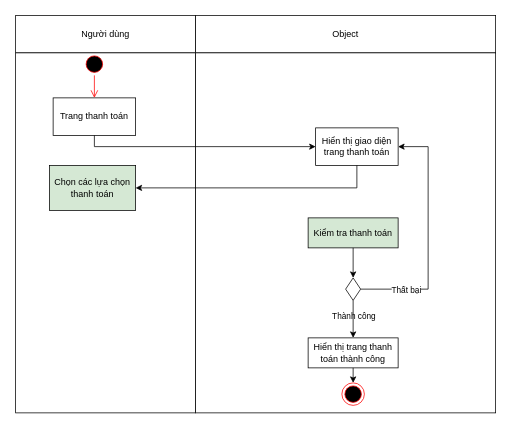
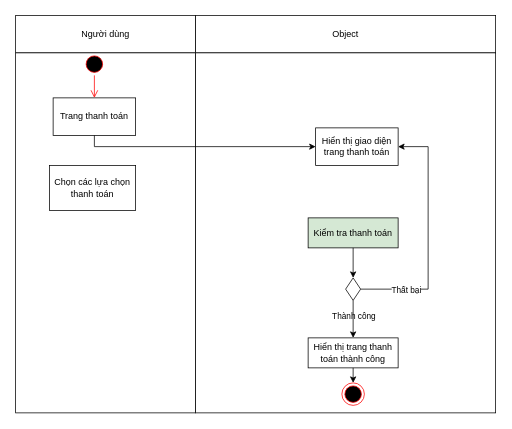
  <mxCell id="0" />
  <mxCell id="1" parent="0" />
  <mxCell id="2" value="Người dùng" style="html=1;whiteSpace=wrap;" vertex="1" parent="1"><mxGeometry x="20" y="20" width="240" height="50" as="geometry" /></mxCell>
  <mxCell id="3" value="" style="html=1;whiteSpace=wrap;" vertex="1" parent="1"><mxGeometry x="20" y="70" width="240" height="480" as="geometry" /></mxCell>
  <mxCell id="4" value="Trang thanh toán" style="html=1;whiteSpace=wrap;" vertex="1" parent="1"><mxGeometry x="70" y="130" width="110" height="50" as="geometry" /></mxCell>
  <mxCell id="5" value="" style="ellipse;html=1;shape=startState;fillColor=#000000;strokeColor=#ff0000;" vertex="1" parent="1"><mxGeometry x="110" y="70" width="30" height="30" as="geometry" /></mxCell>
  <mxCell id="6" value="" style="edgeStyle=orthogonalEdgeStyle;html=1;verticalAlign=bottom;endArrow=open;endSize=8;strokeColor=#ff0000;rounded=0;entryX=0.5;entryY=0;entryDx=0;entryDy=0;" edge="1" source="5" parent="1" target="4"><mxGeometry relative="1" as="geometry"><mxPoint x="120" y="160" as="targetPoint" /></mxGeometry></mxCell>
  <mxCell id="7" value="Object" style="html=1;whiteSpace=wrap;" vertex="1" parent="1"><mxGeometry x="260" y="20" width="400" height="50" as="geometry" /></mxCell>
  <mxCell id="8" value="" style="html=1;whiteSpace=wrap;" vertex="1" parent="1"><mxGeometry x="260" y="70" width="400" height="480" as="geometry" /></mxCell>
  <mxCell id="9" value="Hiển thị giao diện trang thanh toán" style="html=1;whiteSpace=wrap;" vertex="1" parent="1"><mxGeometry x="420" y="170" width="110" height="50" as="geometry" /></mxCell>
  <mxCell id="10" value="" style="endArrow=classic;html=1;rounded=0;entryX=0;entryY=0.5;entryDx=0;entryDy=0;exitX=0.5;exitY=1;exitDx=0;exitDy=0;edgeStyle=orthogonalEdgeStyle;" edge="1" parent="1" source="4" target="9"><mxGeometry width="50" height="50" relative="1" as="geometry"><mxPoint x="120" y="180" as="sourcePoint" /><mxPoint x="170" y="130" as="targetPoint" /></mxGeometry></mxCell>
- <mxCell id="11" value="Chọn các lựa chọn thanh toán" style="rounded=0;whiteSpace=wrap;html=1;fillColor=#d5e8d4;" vertex="1" parent="1"><mxGeometry x="65" y="220" width="115" height="60" as="geometry" /></mxCell>
- <mxCell id="12" value="" style="endArrow=classic;html=1;rounded=0;entryX=1;entryY=0.5;entryDx=0;entryDy=0;exitX=0.5;exitY=1;exitDx=0;exitDy=0;edgeStyle=orthogonalEdgeStyle;" edge="1" parent="1" source="9" target="11"><mxGeometry width="50" height="50" relative="1" as="geometry"><mxPoint x="380" y="280" as="sourcePoint" /><mxPoint x="430" y="230" as="targetPoint" /></mxGeometry></mxCell>
+ <mxCell id="11" value="Chọn các lựa chọn thanh toán" style="rounded=0;whiteSpace=wrap;html=1;" vertex="1" parent="1"><mxGeometry x="65" y="220" width="115" height="60" as="geometry" /></mxCell>
  <mxCell id="13" value="Kiểm tra thanh toán" style="rounded=0;whiteSpace=wrap;html=1;fillColor=#d5e8d4;" vertex="1" parent="1"><mxGeometry x="410" y="290" width="120" height="40" as="geometry" /></mxCell>
  <mxCell id="14" value="" style="endArrow=classic;html=1;rounded=0;exitX=0.5;exitY=1;exitDx=0;exitDy=0;entryX=0.5;entryY=0;entryDx=0;entryDy=0;" edge="1" parent="1" source="13" target="15"><mxGeometry width="50" height="50" relative="1" as="geometry"><mxPoint x="470" y="500" as="sourcePoint" /><mxPoint x="520" y="450" as="targetPoint" /></mxGeometry></mxCell>
  <mxCell id="15" value="" style="rhombus;whiteSpace=wrap;html=1;" vertex="1" parent="1"><mxGeometry x="460" y="370" width="20" height="30" as="geometry" /></mxCell>
  <mxCell id="16" value="" style="endArrow=classic;html=1;rounded=0;exitX=1;exitY=0.5;exitDx=0;exitDy=0;entryX=1;entryY=0.5;entryDx=0;entryDy=0;edgeStyle=orthogonalEdgeStyle;" edge="1" parent="1" source="15" target="9"><mxGeometry width="50" height="50" relative="1" as="geometry"><mxPoint x="520" y="470" as="sourcePoint" /><mxPoint x="570" y="420" as="targetPoint" /><Array as="points"><mxPoint x="570" y="385" /><mxPoint x="570" y="195" /></Array></mxGeometry></mxCell>
  <mxCell id="17" value="Thất bại" style="edgeLabel;html=1;align=center;verticalAlign=middle;resizable=0;points=[];" vertex="1" connectable="0" parent="16"><mxGeometry x="-0.145" relative="1" as="geometry"><mxPoint x="-30" y="47" as="offset" /></mxGeometry></mxCell>
  <mxCell id="18" value="Thành công" style="edgeLabel;html=1;align=center;verticalAlign=middle;resizable=0;points=[];" vertex="1" connectable="0" parent="16"><mxGeometry x="-0.048" y="2" relative="1" as="geometry"><mxPoint x="-98" y="97" as="offset" /></mxGeometry></mxCell>
  <mxCell id="19" value="" style="endArrow=classic;html=1;rounded=0;exitX=0.5;exitY=1;exitDx=0;exitDy=0;entryX=0.5;entryY=0;entryDx=0;entryDy=0;" edge="1" parent="1" source="15" target="20"><mxGeometry width="50" height="50" relative="1" as="geometry"><mxPoint x="470" y="480" as="sourcePoint" /><mxPoint x="510" y="430" as="targetPoint" /></mxGeometry></mxCell>
  <mxCell id="20" value="Hiển thị trang thanh toán thành công" style="rounded=0;whiteSpace=wrap;html=1;" vertex="1" parent="1"><mxGeometry x="410" y="450" width="120" height="40" as="geometry" /></mxCell>
  <mxCell id="21" value="" style="ellipse;html=1;shape=endState;fillColor=#000000;strokeColor=#ff0000;" vertex="1" parent="1"><mxGeometry x="455" y="510" width="30" height="30" as="geometry" /></mxCell>
  <mxCell id="22" value="" style="endArrow=classic;html=1;rounded=0;exitX=0.5;exitY=1;exitDx=0;exitDy=0;entryX=0.5;entryY=0;entryDx=0;entryDy=0;" edge="1" parent="1" source="20" target="21"><mxGeometry width="50" height="50" relative="1" as="geometry"><mxPoint x="560" y="460" as="sourcePoint" /><mxPoint x="610" y="410" as="targetPoint" /></mxGeometry></mxCell>
